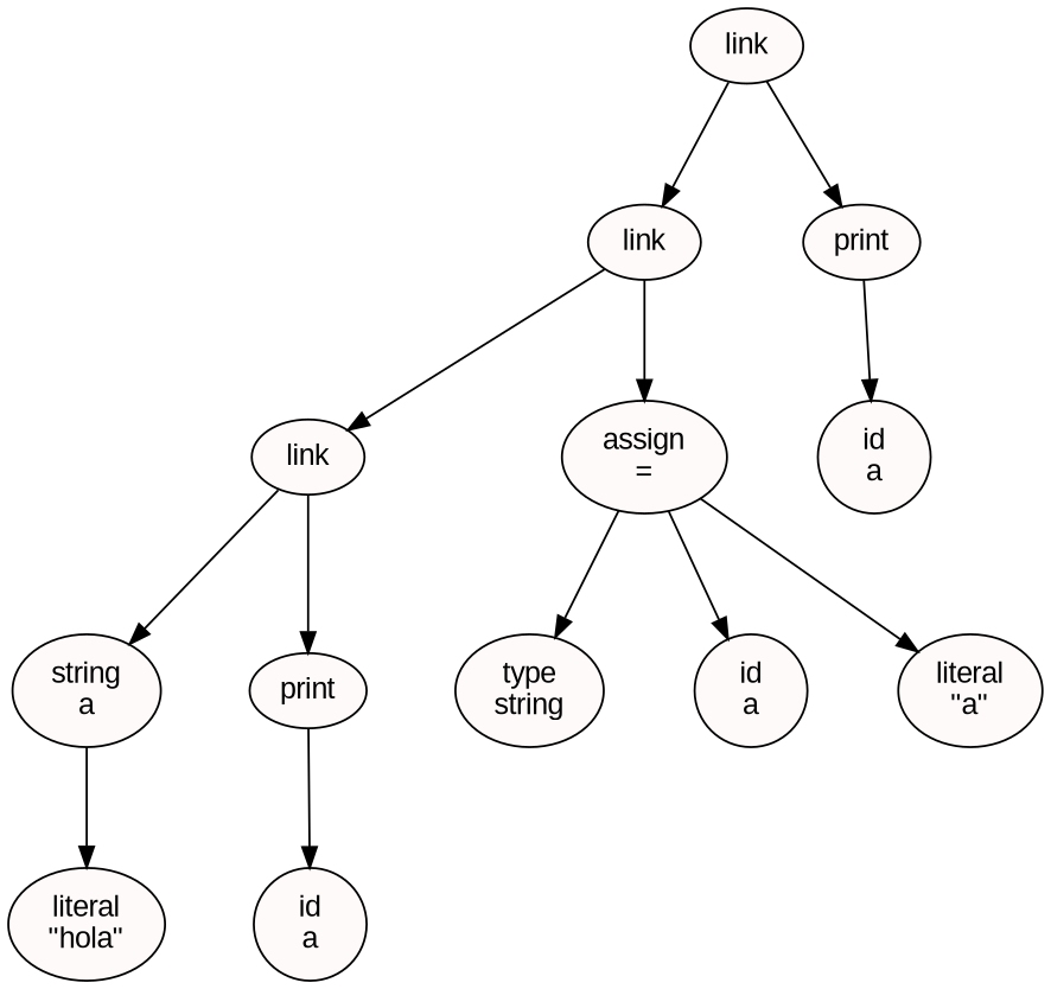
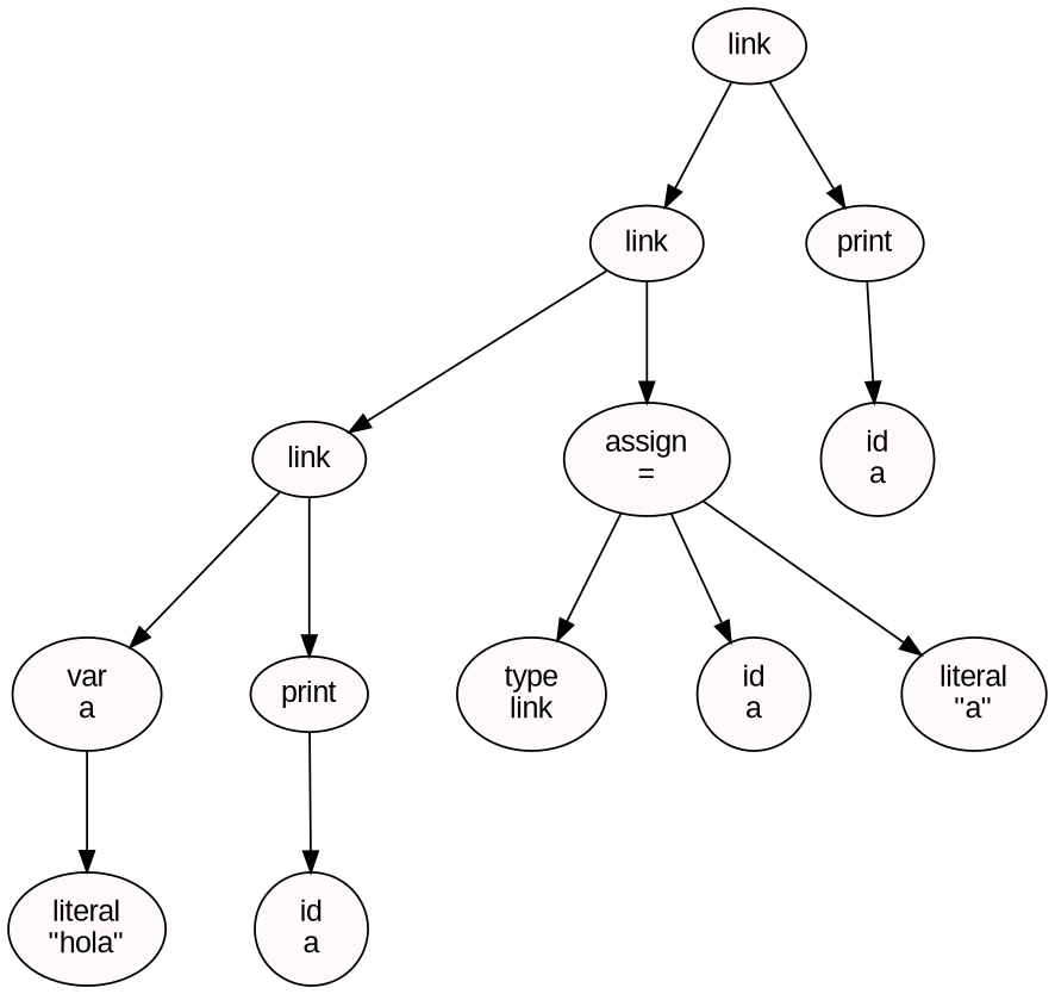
  digraph {
    nodesep=0.6
    rankdir=TB
    ranksep=0.8
    node [color=black fillcolor=snow fontcolor=black fontname=Arial shape=ellipse style=filled]
    edge [color=black]
    n1 [label=link]
    n2 [label=link]
    n3 [label=print]
    n4 [label=link]
    n5 [label="assign\n="]
    n6 [label="id\na"]
-   n7 [label="string\na"]
+   n7 [label="var\na"]
    n8 [label=print]
-   n9 [label="type\nstring"]
+   n9 [label="type\nlink"]
    n10 [label="id\na"]
    n11 [label="literal\n\"a\""]
    n12 [label="literal\n\"hola\""]
    n13 [label="id\na"]
    n1 -> n2
    n1 -> n3
    n2 -> n4
    n2 -> n5
    n3 -> n6
    n4 -> n7
    n4 -> n8
    n5 -> n9
    n5 -> n10
    n5 -> n11
    n7 -> n12
    n8 -> n13
  }
